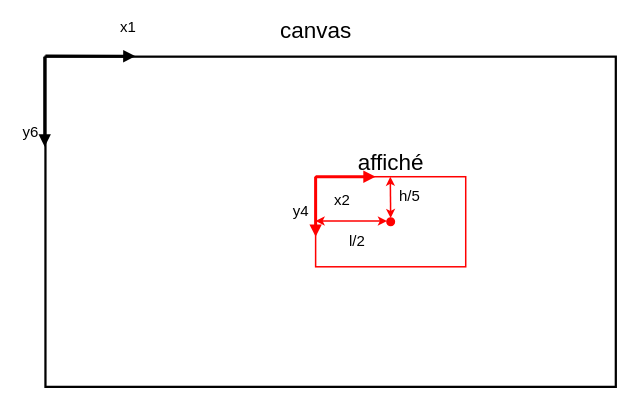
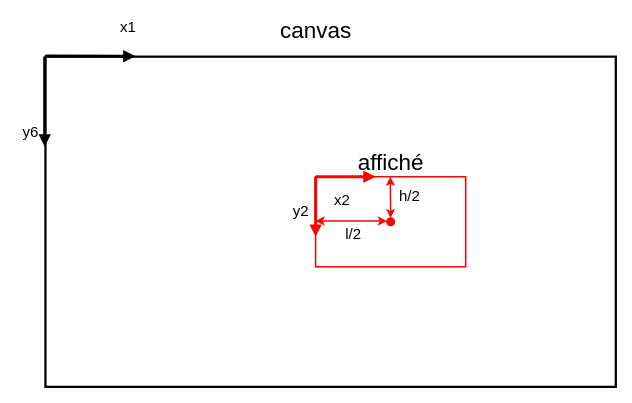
  <mxCell id="0" />
  <mxCell id="1" parent="0" />
  <mxCell id="2" value="" style="rounded=0;whiteSpace=wrap;html=1;fillColor=none;strokeWidth=3;" vertex="1" parent="1"><mxGeometry x="60" y="75" width="760" height="440" as="geometry" /></mxCell>
  <mxCell id="3" value="" style="rounded=0;whiteSpace=wrap;html=1;strokeColor=#FF0000;strokeWidth=2;fillColor=none;" vertex="1" parent="1"><mxGeometry x="420" y="235" width="200" height="120" as="geometry" /></mxCell>
  <mxCell id="4" value="" style="ellipse;whiteSpace=wrap;html=1;aspect=fixed;strokeColor=#FF0000;strokeWidth=2;fillColor=#FF0000;" vertex="1" parent="1"><mxGeometry x="515" y="290" width="10" height="10" as="geometry" /></mxCell>
  <mxCell id="5" value="canvas" style="text;html=1;align=center;verticalAlign=middle;resizable=0;points=[];autosize=1;strokeColor=none;fillColor=none;fontSize=30;" vertex="1" parent="1"><mxGeometry x="365" y="20" width="110" height="40" as="geometry" /></mxCell>
  <mxCell id="6" value="affiché" style="text;html=1;align=center;verticalAlign=middle;resizable=0;points=[];autosize=1;strokeColor=none;fillColor=none;fontSize=30;" vertex="1" parent="1"><mxGeometry x="470" y="195" width="100" height="40" as="geometry" /></mxCell>
  <mxCell id="7" value="" style="endArrow=block;html=1;rounded=0;fontSize=30;strokeWidth=4;endFill=1;" edge="1" parent="1"><mxGeometry width="50" height="50" relative="1" as="geometry"><mxPoint x="60" y="74" as="sourcePoint" /><mxPoint x="180" y="74.5" as="targetPoint" /></mxGeometry></mxCell>
  <mxCell id="8" value="x1" style="text;html=1;align=center;verticalAlign=middle;resizable=0;points=[];autosize=1;strokeColor=none;fillColor=none;fontSize=20;" vertex="1" parent="1"><mxGeometry x="150" y="20" width="40" height="30" as="geometry" /></mxCell>
  <mxCell id="9" value="" style="endArrow=block;html=1;rounded=0;fontSize=30;strokeWidth=4;endFill=1;" edge="1" parent="1"><mxGeometry width="50" height="50" relative="1" as="geometry"><mxPoint x="59" y="75" as="sourcePoint" /><mxPoint x="59" y="195" as="targetPoint" /></mxGeometry></mxCell>
  <mxCell id="10" value="y6" style="text;html=1;align=center;verticalAlign=middle;resizable=0;points=[];autosize=1;strokeColor=none;fillColor=none;fontSize=20;" vertex="1" parent="1"><mxGeometry y="160" width="40" height="30" as="geometry" x="20" /></mxCell>
  <mxCell id="11" value="" style="endArrow=block;html=1;rounded=0;fontSize=24;strokeWidth=4;endFill=1;strokeColor=#FF0000;" edge="1" parent="1"><mxGeometry width="50" height="50" relative="1" as="geometry"><mxPoint x="420" y="235" as="sourcePoint" /><mxPoint x="420" y="315" as="targetPoint" /></mxGeometry></mxCell>
  <mxCell id="12" value="" style="endArrow=block;html=1;rounded=0;fontSize=24;strokeWidth=4;endFill=1;strokeColor=#FF0000;" edge="1" parent="1"><mxGeometry width="50" height="50" relative="1" as="geometry"><mxPoint x="420" y="235" as="sourcePoint" /><mxPoint x="500" y="235" as="targetPoint" /></mxGeometry></mxCell>
  <mxCell id="13" value="x2" style="text;html=1;align=center;verticalAlign=middle;resizable=0;points=[];autosize=1;strokeColor=none;fillColor=none;fontSize=20;" vertex="1" parent="1"><mxGeometry x="435" y="250" width="40" height="30" as="geometry" /></mxCell>
- <mxCell id="14" value="y4" style="text;html=1;align=center;verticalAlign=middle;resizable=0;points=[];autosize=1;strokeColor=none;fillColor=none;fontSize=20;" vertex="1" parent="1"><mxGeometry x="380" y="265" width="40" height="30" as="geometry" /></mxCell>
+ <mxCell id="14" value="y2" style="text;html=1;align=center;verticalAlign=middle;resizable=0;points=[];autosize=1;strokeColor=none;fillColor=none;fontSize=20;" vertex="1" parent="1"><mxGeometry x="380" y="265" width="40" height="30" as="geometry" /></mxCell>
  <mxCell id="15" value="" style="endArrow=classic;startArrow=classic;html=1;rounded=0;fontSize=20;strokeColor=#FF0000;strokeWidth=2;" edge="1" parent="1"><mxGeometry width="50" height="50" relative="1" as="geometry"><mxPoint x="515" y="294" as="sourcePoint" /><mxPoint x="420" y="294" as="targetPoint" /></mxGeometry></mxCell>
  <mxCell id="16" value="" style="endArrow=classic;startArrow=classic;html=1;rounded=0;fontSize=20;strokeColor=#FF0000;strokeWidth=2;entryX=0.5;entryY=0;entryDx=0;entryDy=0;" edge="1" parent="1" target="4"><mxGeometry width="50" height="50" relative="1" as="geometry"><mxPoint x="519.5" y="235" as="sourcePoint" /><mxPoint x="519.5" y="285" as="targetPoint" /></mxGeometry></mxCell>
- <mxCell id="17" value="h/5" style="text;html=1;align=center;verticalAlign=middle;resizable=0;points=[];autosize=1;strokeColor=none;fillColor=none;fontSize=20;" vertex="1" parent="1"><mxGeometry x="525" y="245" width="40" height="30" as="geometry" /></mxCell>
- <mxCell id="18" value="l/2" style="text;html=1;align=center;verticalAlign=middle;resizable=0;points=[];autosize=1;strokeColor=none;fillColor=none;fontSize=20;" vertex="1" parent="1"><mxGeometry x="455" y="305" width="40" height="30" as="geometry" /></mxCell>
+ <mxCell id="17" value="h/2" style="text;html=1;align=center;verticalAlign=middle;resizable=0;points=[];autosize=1;strokeColor=none;fillColor=none;fontSize=20;" vertex="1" parent="1"><mxGeometry x="525" y="245" width="40" height="30" as="geometry" /></mxCell>
+ <mxCell id="18" value="l/2" style="text;html=1;align=center;verticalAlign=middle;resizable=0;points=[];autosize=1;strokeColor=none;fillColor=none;fontSize=20;" vertex="1" parent="1"><mxGeometry x="450" y="295" width="40" height="30" as="geometry" /></mxCell>
